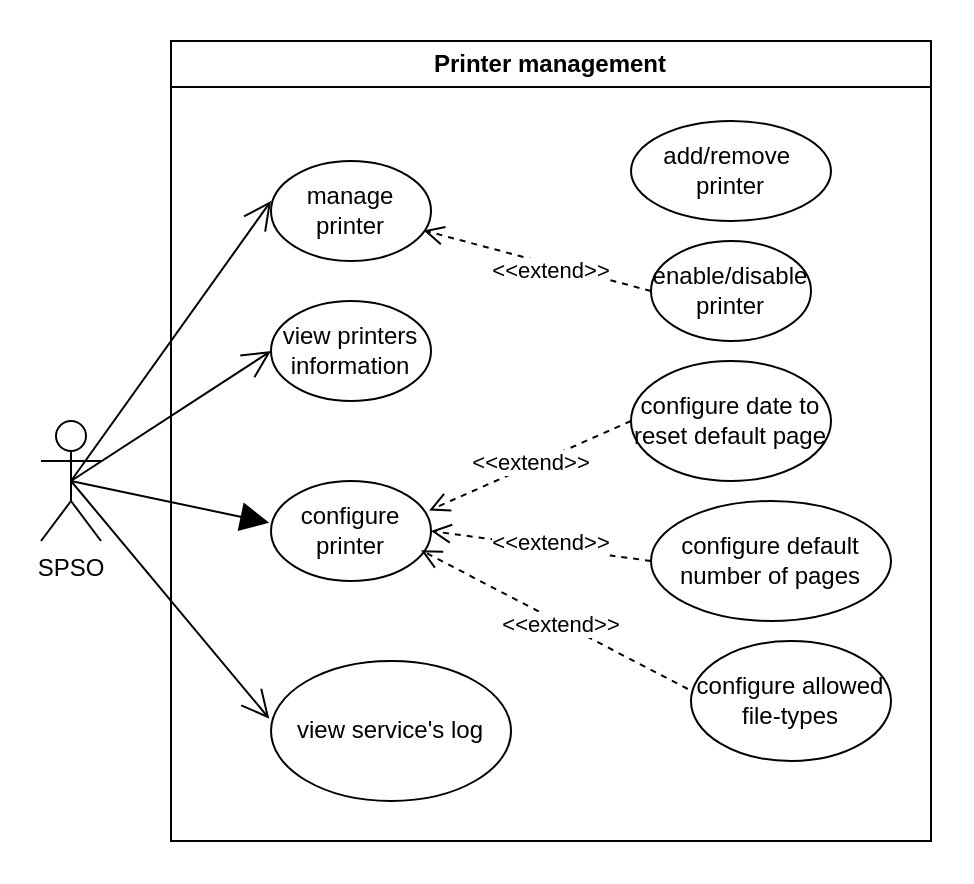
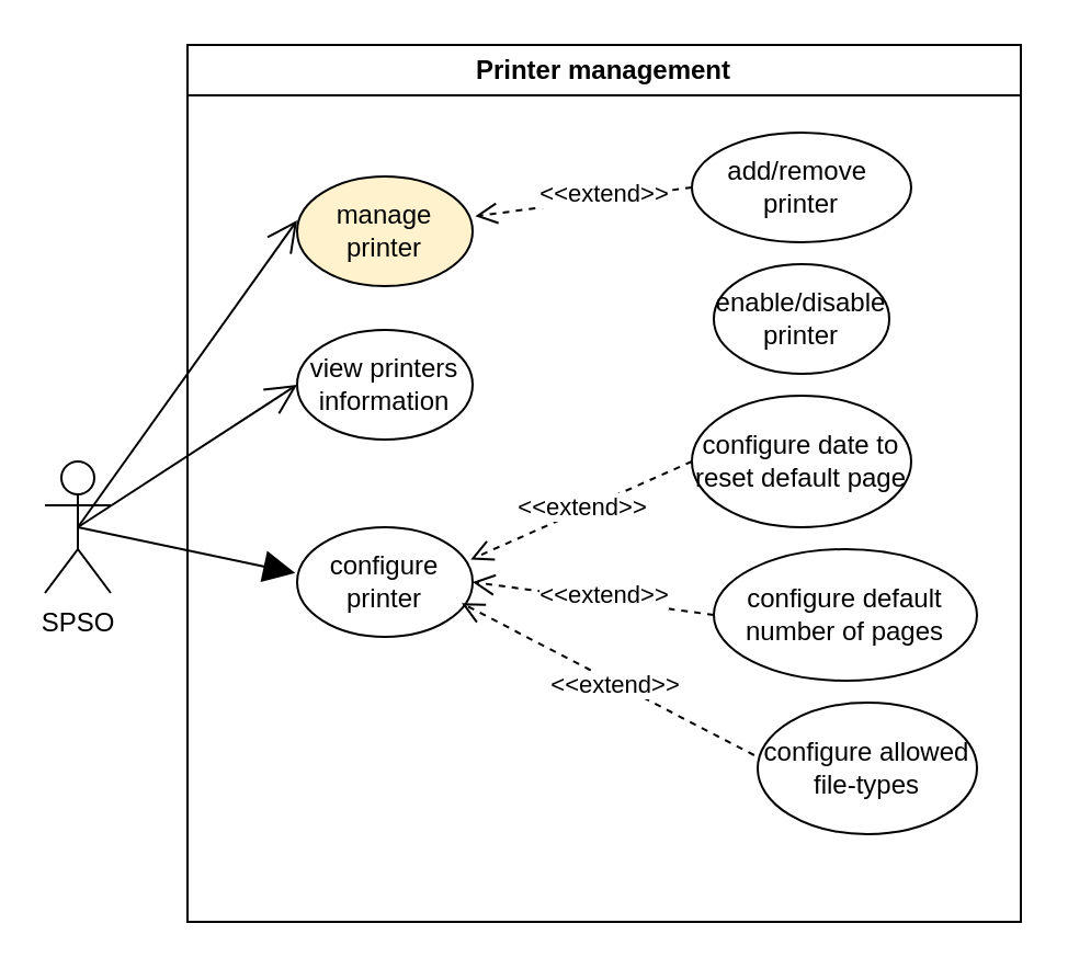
  <mxCell id="0" />
  <mxCell id="1" parent="0" />
  <mxCell id="2" value="SPSO" style="shape=umlActor;verticalLabelPosition=bottom;verticalAlign=top;html=1;outlineConnect=0;" vertex="1" parent="1"><mxGeometry x="20" y="210" width="30" height="60" as="geometry" /></mxCell>
  <mxCell id="3" value="Printer management" style="swimlane;whiteSpace=wrap;html=1;" vertex="1" parent="1"><mxGeometry x="85" y="20" width="380" height="400" as="geometry" /></mxCell>
  <mxCell id="4" value="add/remove&amp;nbsp; printer" style="ellipse;whiteSpace=wrap;html=1;" vertex="1" parent="3"><mxGeometry x="230" y="40" width="100" height="50" as="geometry" /></mxCell>
  <mxCell id="5" value="enable/disable printer" style="ellipse;whiteSpace=wrap;html=1;" vertex="1" parent="3"><mxGeometry x="240" y="100" width="80" height="50" as="geometry" /></mxCell>
  <mxCell id="6" value="view printers information" style="ellipse;whiteSpace=wrap;html=1;" vertex="1" parent="3"><mxGeometry x="50" y="130" width="80" height="50" as="geometry" /></mxCell>
  <mxCell id="7" value="configure printer" style="ellipse;whiteSpace=wrap;html=1;" vertex="1" parent="3"><mxGeometry x="50" y="220" width="80" height="50" as="geometry" /></mxCell>
- <mxCell id="8" value="manage printer" style="ellipse;whiteSpace=wrap;html=1;" vertex="1" parent="3"><mxGeometry x="50" y="60" width="80" height="50" as="geometry" /></mxCell>
+ <mxCell id="8" value="manage printer" style="ellipse;whiteSpace=wrap;html=1;fillColor=#fff2cc;" vertex="1" parent="3"><mxGeometry x="50" y="60" width="80" height="50" as="geometry" /></mxCell>
  <mxCell id="9" value="configure date to reset default page " style="ellipse;whiteSpace=wrap;html=1;" vertex="1" parent="3"><mxGeometry x="230" y="160" width="100" height="60" as="geometry" /></mxCell>
  <mxCell id="10" value="configure allowed file-types" style="ellipse;whiteSpace=wrap;html=1;" vertex="1" parent="3"><mxGeometry x="260" y="300" width="100" height="60" as="geometry" /></mxCell>
  <mxCell id="11" value="configure default number of pages" style="ellipse;whiteSpace=wrap;html=1;" vertex="1" parent="3"><mxGeometry x="240" y="230" width="120" height="60" as="geometry" /></mxCell>
- <mxCell id="12" value="view service's log" style="ellipse;whiteSpace=wrap;html=1;" vertex="1" parent="3"><mxGeometry x="50" y="310" width="120" height="70" as="geometry" /></mxCell>
- <mxCell id="13" value="&amp;lt;&amp;lt;extend&amp;gt;&amp;gt;" style="html=1;verticalAlign=bottom;endArrow=open;dashed=1;endSize=8;curved=0;rounded=0;exitX=0;exitY=0.5;exitDx=0;exitDy=0;entryX=0.954;entryY=0.694;entryDx=0;entryDy=0;entryPerimeter=0;" edge="1" parent="3" source="5" target="8"><mxGeometry x="-0.168" y="12" relative="1" as="geometry"><mxPoint x="200" y="90" as="sourcePoint" /><mxPoint x="180" y="150" as="targetPoint" /><mxPoint as="offset" /></mxGeometry></mxCell>
+ <mxCell id="14" value="&amp;lt;&amp;lt;extend&amp;gt;&amp;gt;" style="html=1;verticalAlign=bottom;endArrow=open;dashed=1;endSize=8;curved=0;rounded=0;exitX=0;exitY=0.5;exitDx=0;exitDy=0;entryX=1.015;entryY=0.363;entryDx=0;entryDy=0;entryPerimeter=0;" edge="1" parent="3" source="4" target="8"><mxGeometry x="-0.173" y="7" relative="1" as="geometry"><mxPoint x="140" y="95" as="sourcePoint" /><mxPoint x="140" y="40" as="targetPoint" /><mxPoint as="offset" /></mxGeometry></mxCell>
  <mxCell id="15" value="&amp;lt;&amp;lt;extend&amp;gt;&amp;gt;" style="html=1;verticalAlign=bottom;endArrow=open;dashed=1;endSize=8;curved=0;rounded=0;exitX=-0.016;exitY=0.4;exitDx=0;exitDy=0;exitPerimeter=0;entryX=0.938;entryY=0.693;entryDx=0;entryDy=0;entryPerimeter=0;" edge="1" parent="3" source="10" target="7"><mxGeometry x="-0.107" y="9" relative="1" as="geometry"><mxPoint x="250" y="135" as="sourcePoint" /><mxPoint x="130" y="260" as="targetPoint" /><mxPoint as="offset" /></mxGeometry></mxCell>
  <mxCell id="16" value="&amp;lt;&amp;lt;extend&amp;gt;&amp;gt;" style="html=1;verticalAlign=bottom;endArrow=open;dashed=1;endSize=8;curved=0;rounded=0;exitX=0;exitY=0.5;exitDx=0;exitDy=0;entryX=0.989;entryY=0.294;entryDx=0;entryDy=0;entryPerimeter=0;" edge="1" parent="3" source="9" target="7"><mxGeometry x="0.049" y="7" relative="1" as="geometry"><mxPoint x="260" y="145" as="sourcePoint" /><mxPoint x="150" y="105" as="targetPoint" /><mxPoint as="offset" /></mxGeometry></mxCell>
  <mxCell id="17" value="&amp;lt;&amp;lt;extend&amp;gt;&amp;gt;" style="html=1;verticalAlign=bottom;endArrow=open;dashed=1;endSize=8;curved=0;rounded=0;exitX=0;exitY=0.5;exitDx=0;exitDy=0;entryX=1;entryY=0.5;entryDx=0;entryDy=0;" edge="1" parent="3" source="11" target="7"><mxGeometry x="-0.107" y="7" relative="1" as="geometry"><mxPoint x="290" y="170" as="sourcePoint" /><mxPoint x="210" y="170" as="targetPoint" /><mxPoint as="offset" /></mxGeometry></mxCell>
  <mxCell id="18" value="" style="endArrow=open;endFill=1;endSize=12;html=1;rounded=0;exitX=0.5;exitY=0.5;exitDx=0;exitDy=0;exitPerimeter=0;entryX=0;entryY=0.4;entryDx=0;entryDy=0;entryPerimeter=0;" edge="1" parent="1" source="2" target="8"><mxGeometry width="160" relative="1" as="geometry"><mxPoint x="245" y="250" as="sourcePoint" /><mxPoint x="405" y="250" as="targetPoint" /></mxGeometry></mxCell>
  <mxCell id="19" value="" style="endArrow=open;endFill=1;endSize=12;html=1;rounded=0;exitX=0.5;exitY=0.5;exitDx=0;exitDy=0;exitPerimeter=0;entryX=0;entryY=0.5;entryDx=0;entryDy=0;" edge="1" parent="1" source="2" target="6"><mxGeometry width="160" relative="1" as="geometry"><mxPoint x="60" y="250" as="sourcePoint" /><mxPoint x="145" y="110" as="targetPoint" /></mxGeometry></mxCell>
  <mxCell id="20" value="" style="endArrow=block;endFill=1;endSize=12;html=1;rounded=0;exitX=0.5;exitY=0.5;exitDx=0;exitDy=0;exitPerimeter=0;entryX=-0.011;entryY=0.418;entryDx=0;entryDy=0;entryPerimeter=0;" edge="1" parent="1" source="2" target="7"><mxGeometry width="160" relative="1" as="geometry"><mxPoint x="70" y="260" as="sourcePoint" /><mxPoint x="155" y="120" as="targetPoint" /></mxGeometry></mxCell>
- <mxCell id="21" value="" style="endArrow=open;endFill=1;endSize=12;html=1;rounded=0;exitX=0.5;exitY=0.5;exitDx=0;exitDy=0;exitPerimeter=0;entryX=-0.007;entryY=0.412;entryDx=0;entryDy=0;entryPerimeter=0;" edge="1" parent="1" source="2" target="12"><mxGeometry width="160" relative="1" as="geometry"><mxPoint x="60" y="250" as="sourcePoint" /><mxPoint x="144" y="271" as="targetPoint" /></mxGeometry></mxCell>
